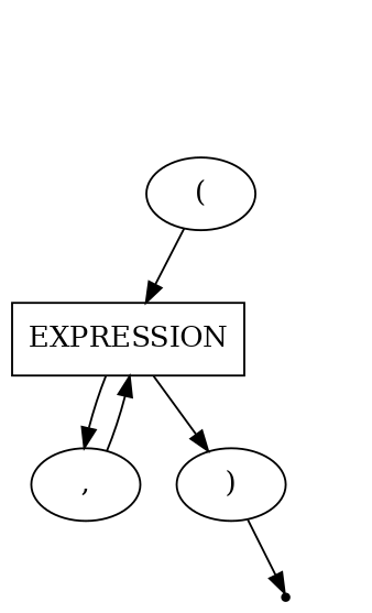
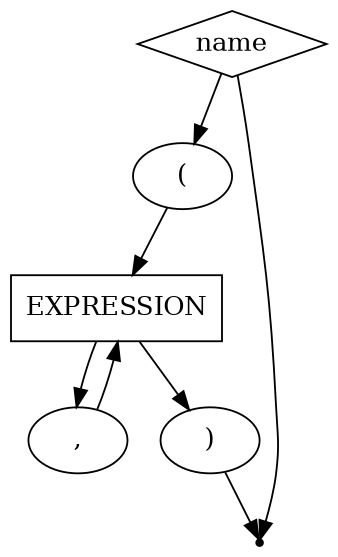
  digraph {
    node [shape=oval]
+   n1 [label=name shape=diamond]
    n2 [label="("]
    end [shape=point]
    n4 [label=EXPRESSION shape=box]
    n5 [label=","]
    n6 [label=")"]
+   n1 -> n2
+   n1 -> end
    n2 -> n4
    n4 -> n5
    n4 -> n6
    n5 -> n4
    n6 -> end
  }
